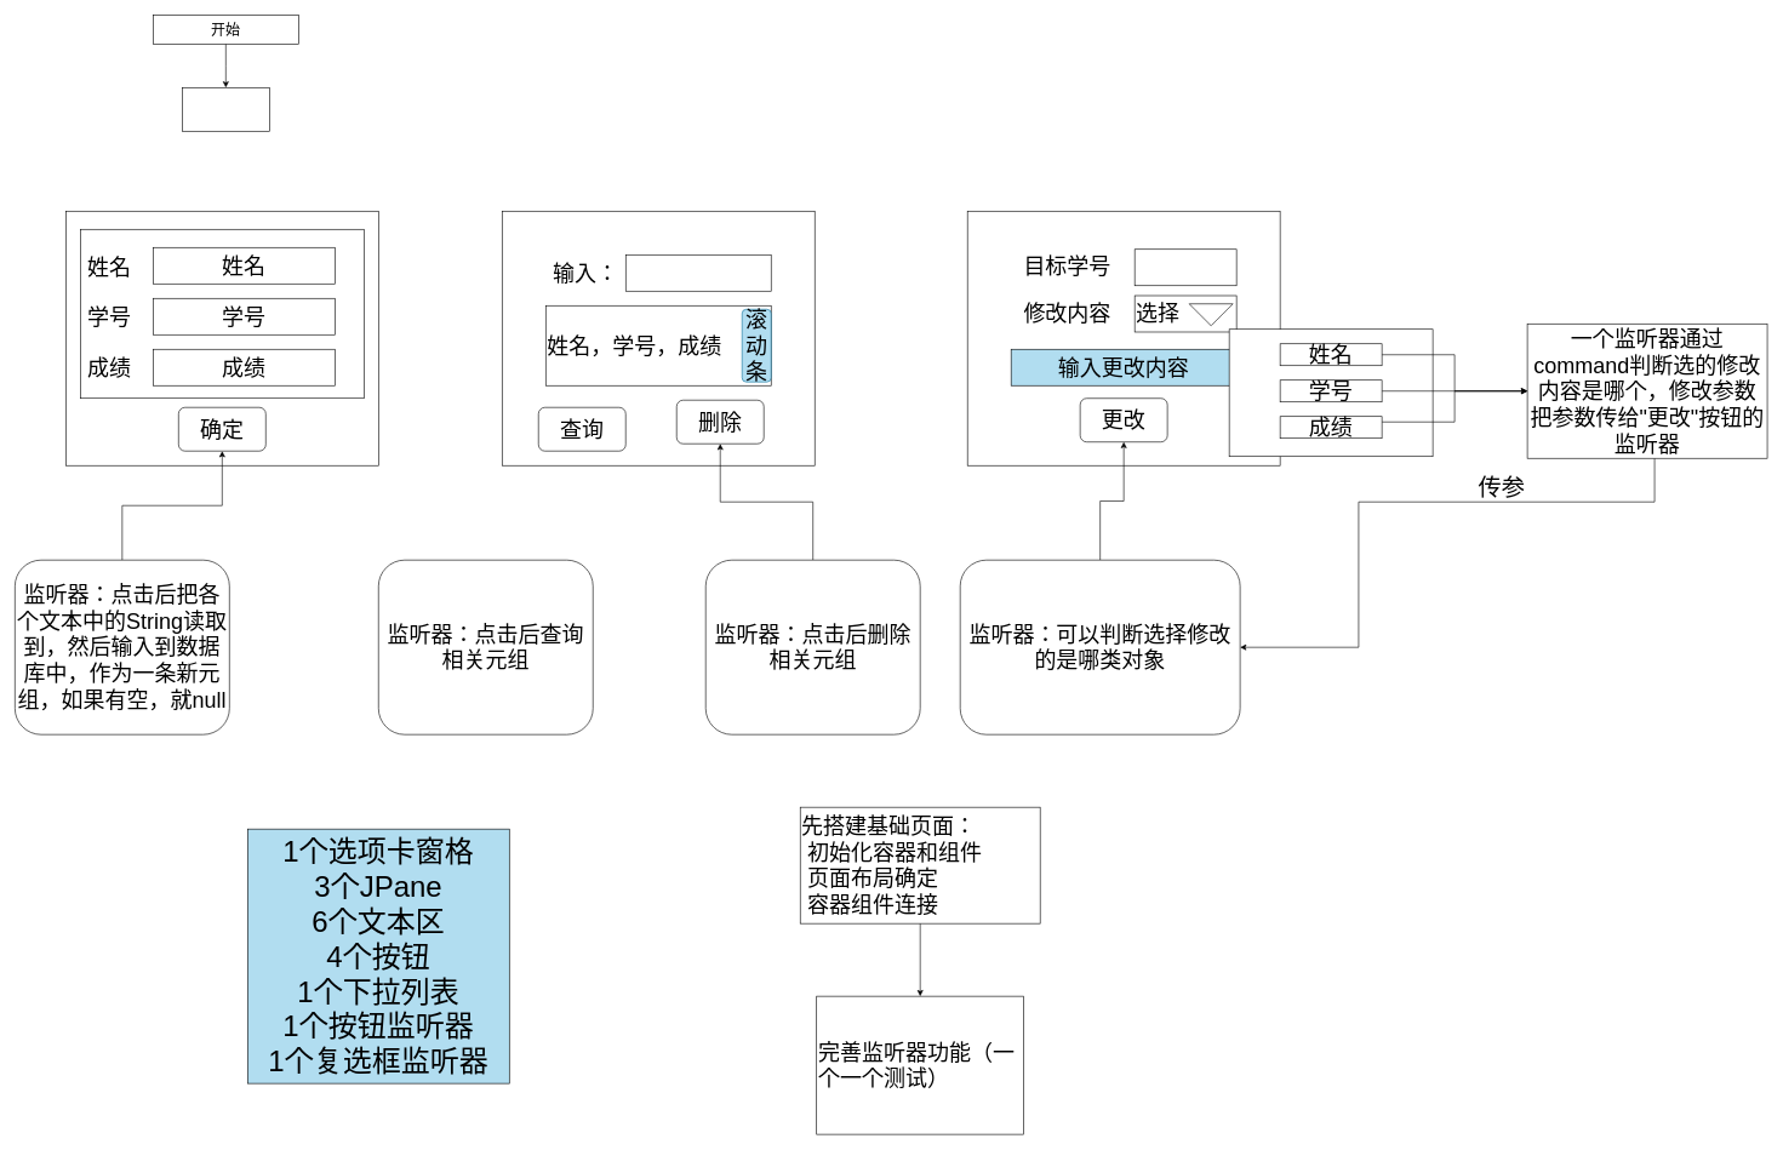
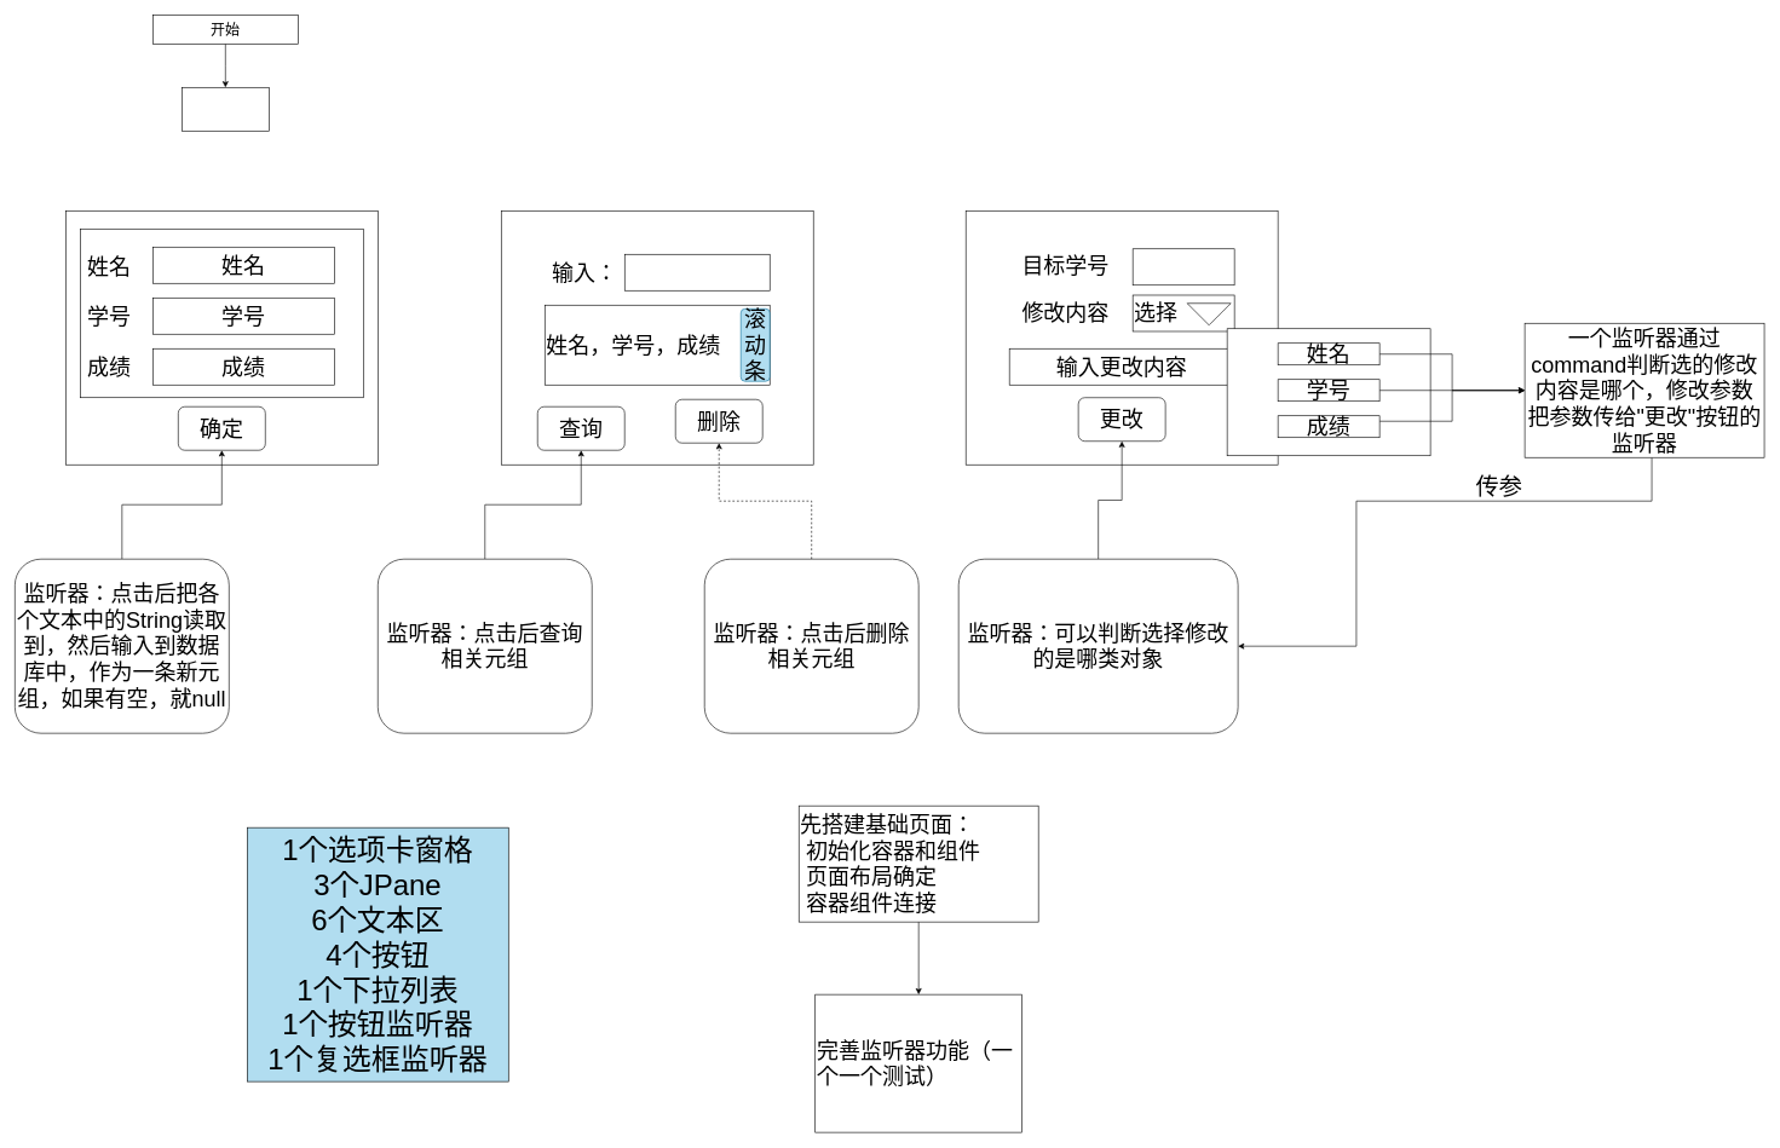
  <mxCell id="0" />
  <mxCell id="1" parent="0" />
  <mxCell id="2" style="edgeStyle=orthogonalEdgeStyle;rounded=0;orthogonalLoop=1;jettySize=auto;html=1;fontSize=20;" edge="1" parent="1" source="3"><mxGeometry relative="1" as="geometry"><mxPoint x="310" y="120" as="targetPoint" /></mxGeometry></mxCell>
  <mxCell id="3" value="&lt;font style=&quot;font-size: 20px;&quot;&gt;开始&lt;/font&gt;" style="rounded=0;whiteSpace=wrap;html=1;" vertex="1" parent="1"><mxGeometry x="210" y="20" width="200" height="40" as="geometry" /></mxCell>
  <mxCell id="4" value="" style="rounded=0;whiteSpace=wrap;html=1;fontSize=20;" vertex="1" parent="1"><mxGeometry x="250" y="120" width="120" height="60" as="geometry" /></mxCell>
  <mxCell id="5" value="" style="rounded=0;whiteSpace=wrap;html=1;fontSize=20;" vertex="1" parent="1"><mxGeometry x="90" y="290" width="430" height="350" as="geometry" /></mxCell>
  <mxCell id="6" value="&lt;font style=&quot;font-size: 30px;&quot;&gt;姓名&lt;/font&gt;" style="rounded=0;whiteSpace=wrap;html=1;fontSize=20;" vertex="1" parent="1"><mxGeometry x="210" y="340" width="250" height="50" as="geometry" /></mxCell>
  <mxCell id="7" value="&lt;font style=&quot;font-size: 30px;&quot;&gt;成绩&lt;/font&gt;" style="rounded=0;whiteSpace=wrap;html=1;fontSize=20;" vertex="1" parent="1"><mxGeometry x="210" y="480" width="250" height="50" as="geometry" /></mxCell>
  <mxCell id="8" value="&lt;font style=&quot;font-size: 30px;&quot;&gt;学号&lt;/font&gt;" style="rounded=0;whiteSpace=wrap;html=1;fontSize=20;" vertex="1" parent="1"><mxGeometry x="210" y="410" width="250" height="50" as="geometry" /></mxCell>
  <mxCell id="9" value="&lt;font style=&quot;font-size: 30px;&quot;&gt;确定&lt;/font&gt;" style="rounded=1;whiteSpace=wrap;html=1;fontSize=20;" vertex="1" parent="1"><mxGeometry x="245" y="560" width="120" height="60" as="geometry" /></mxCell>
  <mxCell id="10" value="" style="rounded=0;whiteSpace=wrap;html=1;fontSize=20;" vertex="1" parent="1"><mxGeometry x="690" y="290" width="430" height="350" as="geometry" /></mxCell>
  <mxCell id="11" value="" style="rounded=0;whiteSpace=wrap;html=1;fontSize=20;" vertex="1" parent="1"><mxGeometry x="860" y="350" width="200" height="50" as="geometry" /></mxCell>
  <mxCell id="12" value="&lt;font style=&quot;font-size: 30px;&quot;&gt;查询&lt;/font&gt;" style="rounded=1;whiteSpace=wrap;html=1;fontSize=20;" vertex="1" parent="1"><mxGeometry x="740" y="560" width="120" height="60" as="geometry" /></mxCell>
  <mxCell id="13" value="&lt;font style=&quot;font-size: 30px;&quot;&gt;姓名，学号，成绩&lt;/font&gt;" style="rounded=0;whiteSpace=wrap;html=1;fontSize=20;align=left;" vertex="1" parent="1"><mxGeometry x="750" y="420" width="310" height="110" as="geometry" /></mxCell>
  <mxCell id="14" value="&lt;font style=&quot;font-size: 30px;&quot;&gt;删除&lt;/font&gt;" style="rounded=1;whiteSpace=wrap;html=1;fontSize=20;" vertex="1" parent="1"><mxGeometry x="930" y="550" width="120" height="60" as="geometry" /></mxCell>
  <mxCell id="15" style="edgeStyle=orthogonalEdgeStyle;rounded=0;orthogonalLoop=1;jettySize=auto;html=1;entryX=0.5;entryY=1;entryDx=0;entryDy=0;fontSize=20;" edge="1" parent="1" source="16" target="9"><mxGeometry relative="1" as="geometry" /></mxCell>
  <mxCell id="16" value="&lt;font style=&quot;font-size: 30px;&quot;&gt;监听器：点击后把各个文本中的String读取到，然后输入到数据库中，作为一条新元组，如果有空，就null&lt;/font&gt;" style="whiteSpace=wrap;html=1;fontSize=20;rounded=1;" vertex="1" parent="1"><mxGeometry x="20" y="770" width="295" height="240" as="geometry" /></mxCell>
+ <mxCell id="17" style="edgeStyle=orthogonalEdgeStyle;rounded=0;orthogonalLoop=1;jettySize=auto;html=1;fontSize=20;entryX=0.5;entryY=1;entryDx=0;entryDy=0;" edge="1" parent="1" source="18" target="12"><mxGeometry relative="1" as="geometry"><mxPoint x="667.5" y="750" as="targetPoint" /></mxGeometry></mxCell>
  <mxCell id="18" value="&lt;font style=&quot;font-size: 30px;&quot;&gt;监听器：点击后查询相关元组&lt;/font&gt;" style="whiteSpace=wrap;html=1;fontSize=20;rounded=1;" vertex="1" parent="1"><mxGeometry x="520" y="770" width="295" height="240" as="geometry" /></mxCell>
- <mxCell id="19" style="edgeStyle=orthogonalEdgeStyle;rounded=0;orthogonalLoop=1;jettySize=auto;html=1;entryX=0.5;entryY=1;entryDx=0;entryDy=0;fontSize=20;" edge="1" parent="1" source="20" target="14"><mxGeometry relative="1" as="geometry" /></mxCell>
+ <mxCell id="19" style="edgeStyle=orthogonalEdgeStyle;rounded=0;orthogonalLoop=1;jettySize=auto;html=1;entryX=0.5;entryY=1;entryDx=0;entryDy=0;fontSize=20;dashed=1;" edge="1" parent="1" source="20" target="14"><mxGeometry relative="1" as="geometry" /></mxCell>
  <mxCell id="20" value="&lt;font style=&quot;font-size: 30px;&quot;&gt;监听器：点击后删除相关元组&lt;/font&gt;" style="whiteSpace=wrap;html=1;fontSize=20;rounded=1;" vertex="1" parent="1"><mxGeometry x="970" y="770" width="295" height="240" as="geometry" /></mxCell>
  <mxCell id="21" value="&lt;font style=&quot;font-size: 40px;&quot;&gt;1个选项卡窗格&lt;br&gt;3个JPane&lt;br&gt;6个文本区&lt;br&gt;4个按钮&lt;br&gt;1个下拉列表&lt;br&gt;1个按钮监听器&lt;br&gt;1个复选框监听器&lt;br&gt;&lt;/font&gt;" style="rounded=0;whiteSpace=wrap;html=1;fontSize=20;fillColor=#b1ddf0;" vertex="1" parent="1"><mxGeometry x="340" y="1140" width="360" height="350" as="geometry" /></mxCell>
  <mxCell id="22" value="" style="rounded=0;whiteSpace=wrap;html=1;fontSize=20;" vertex="1" parent="1"><mxGeometry x="1330" y="290" width="430" height="350" as="geometry" /></mxCell>
  <mxCell id="23" value="&lt;font style=&quot;font-size: 30px;&quot;&gt;选择&lt;/font&gt;" style="rounded=0;whiteSpace=wrap;html=1;fontSize=20;align=left;" vertex="1" parent="1"><mxGeometry x="1560" y="406.25" width="140" height="50" as="geometry" /></mxCell>
  <mxCell id="24" value="" style="triangle;whiteSpace=wrap;html=1;fontSize=20;rotation=90;" vertex="1" parent="1"><mxGeometry x="1650" y="402.5" width="30" height="60" as="geometry" /></mxCell>
- <mxCell id="25" value="&lt;font style=&quot;font-size: 30px;&quot;&gt;输入更改内容&lt;/font&gt;" style="rounded=0;whiteSpace=wrap;html=1;fontSize=20;fillColor=#b1ddf0;" vertex="1" parent="1"><mxGeometry x="1390" y="480" width="310" height="50" as="geometry" /></mxCell>
+ <mxCell id="25" value="&lt;font style=&quot;font-size: 30px;&quot;&gt;输入更改内容&lt;/font&gt;" style="rounded=0;whiteSpace=wrap;html=1;fontSize=20;" vertex="1" parent="1"><mxGeometry x="1390" y="480" width="310" height="50" as="geometry" /></mxCell>
  <mxCell id="26" value="&lt;font style=&quot;font-size: 30px;&quot;&gt;更改&lt;/font&gt;" style="rounded=1;whiteSpace=wrap;html=1;fontSize=20;" vertex="1" parent="1"><mxGeometry x="1485" y="547.5" width="120" height="60" as="geometry" /></mxCell>
  <mxCell id="27" value="" style="rounded=0;whiteSpace=wrap;html=1;fontSize=20;" vertex="1" parent="1"><mxGeometry x="1690" y="452.5" width="280" height="175" as="geometry" /></mxCell>
  <mxCell id="28" style="edgeStyle=orthogonalEdgeStyle;rounded=0;orthogonalLoop=1;jettySize=auto;html=1;exitX=1;exitY=0.5;exitDx=0;exitDy=0;fontSize=20;" edge="1" parent="1" source="29" target="37"><mxGeometry relative="1" as="geometry"><mxPoint x="2090" y="450" as="targetPoint" /></mxGeometry></mxCell>
  <mxCell id="29" value="&lt;font style=&quot;font-size: 30px;&quot;&gt;姓名&lt;/font&gt;" style="rounded=0;whiteSpace=wrap;html=1;fontSize=20;" vertex="1" parent="1"><mxGeometry x="1760" y="472.5" width="140" height="30" as="geometry" /></mxCell>
  <mxCell id="30" style="edgeStyle=orthogonalEdgeStyle;rounded=0;orthogonalLoop=1;jettySize=auto;html=1;exitX=1;exitY=0.25;exitDx=0;exitDy=0;fontSize=20;" edge="1" parent="1" source="31" target="37"><mxGeometry relative="1" as="geometry" /></mxCell>
  <mxCell id="31" value="&lt;font style=&quot;font-size: 30px;&quot;&gt;成绩&lt;/font&gt;" style="rounded=0;whiteSpace=wrap;html=1;fontSize=20;" vertex="1" parent="1"><mxGeometry x="1760" y="572.5" width="140" height="30" as="geometry" /></mxCell>
  <mxCell id="32" style="edgeStyle=orthogonalEdgeStyle;rounded=0;orthogonalLoop=1;jettySize=auto;html=1;exitX=1;exitY=0.5;exitDx=0;exitDy=0;entryX=0;entryY=0.5;entryDx=0;entryDy=0;fontSize=20;" edge="1" parent="1" source="33" target="37"><mxGeometry relative="1" as="geometry" /></mxCell>
  <mxCell id="33" value="&lt;font style=&quot;font-size: 30px;&quot;&gt;学号&lt;/font&gt;" style="rounded=0;whiteSpace=wrap;html=1;fontSize=20;" vertex="1" parent="1"><mxGeometry x="1760" y="522.5" width="140" height="30" as="geometry" /></mxCell>
  <mxCell id="34" style="edgeStyle=orthogonalEdgeStyle;rounded=0;orthogonalLoop=1;jettySize=auto;html=1;entryX=0.5;entryY=1;entryDx=0;entryDy=0;fontSize=20;" edge="1" parent="1" source="35" target="26"><mxGeometry relative="1" as="geometry" /></mxCell>
  <mxCell id="35" value="&lt;font style=&quot;font-size: 30px;&quot;&gt;监听器：可以判断选择修改的是哪类对象&lt;/font&gt;" style="whiteSpace=wrap;html=1;fontSize=20;rounded=1;" vertex="1" parent="1"><mxGeometry x="1320" y="770" width="385" height="240" as="geometry" /></mxCell>
  <mxCell id="36" style="edgeStyle=orthogonalEdgeStyle;rounded=0;orthogonalLoop=1;jettySize=auto;html=1;entryX=1;entryY=0.5;entryDx=0;entryDy=0;fontSize=20;" edge="1" parent="1" source="37" target="35"><mxGeometry relative="1" as="geometry"><Array as="points"><mxPoint x="2275" y="690" /><mxPoint x="1868" y="690" /><mxPoint x="1868" y="890" /></Array></mxGeometry></mxCell>
  <mxCell id="37" value="&lt;font style=&quot;font-size: 30px;&quot;&gt;一个监听器通过command判断选的修改内容是哪个，修改参数把参数传给&quot;更改&quot;按钮的监听器&lt;/font&gt;" style="rounded=0;whiteSpace=wrap;html=1;fontSize=20;" vertex="1" parent="1"><mxGeometry x="2100" y="445" width="330" height="185" as="geometry" /></mxCell>
  <mxCell id="38" value="&lt;font style=&quot;font-size: 32px;&quot;&gt;传参&lt;/font&gt;" style="text;html=1;strokeColor=none;fillColor=none;align=center;verticalAlign=middle;whiteSpace=wrap;rounded=0;fontSize=20;" vertex="1" parent="1"><mxGeometry x="1980" y="620" width="170" height="100" as="geometry" /></mxCell>
  <mxCell id="39" value="" style="edgeStyle=orthogonalEdgeStyle;rounded=0;orthogonalLoop=1;jettySize=auto;html=1;fontSize=30;" edge="1" parent="1" source="40" target="41"><mxGeometry relative="1" as="geometry" /></mxCell>
  <mxCell id="40" value="先搭建基础页面：&lt;br&gt;&lt;div style=&quot;&quot;&gt;&lt;span style=&quot;background-color: initial; white-space: pre;&quot;&gt; &lt;/span&gt;&lt;span style=&quot;background-color: initial;&quot;&gt;初始化容器和组件&lt;/span&gt;&lt;/div&gt;&lt;div style=&quot;&quot;&gt;&lt;span style=&quot;background-color: initial;&quot;&gt;&lt;span style=&quot;white-space: pre;&quot;&gt; &lt;/span&gt;页面布局确定&lt;br&gt;&lt;/span&gt;&lt;/div&gt;&lt;div style=&quot;&quot;&gt;&lt;span style=&quot;background-color: initial;&quot;&gt;&lt;span style=&quot;white-space: pre;&quot;&gt; &lt;/span&gt;容器组件连接&lt;/span&gt;&lt;/div&gt;" style="rounded=0;whiteSpace=wrap;html=1;fontSize=30;align=left;horizontal=1;labelPosition=center;verticalLabelPosition=middle;verticalAlign=middle;" vertex="1" parent="1"><mxGeometry x="1100" y="1110" width="330" height="160" as="geometry" /></mxCell>
  <mxCell id="41" value="完善监听器功能（一个一个测试）" style="whiteSpace=wrap;html=1;fontSize=30;align=left;rounded=0;" vertex="1" parent="1"><mxGeometry x="1122.5" y="1370" width="285" height="190" as="geometry" /></mxCell>
  <mxCell id="42" value="姓名" style="text;html=1;strokeColor=none;fillColor=none;align=center;verticalAlign=middle;whiteSpace=wrap;rounded=0;fontSize=30;" vertex="1" parent="1"><mxGeometry x="110" y="352.5" width="80" height="30" as="geometry" /></mxCell>
  <mxCell id="43" value="学号&lt;span style=&quot;color: rgba(0, 0, 0, 0); font-family: monospace; font-size: 0px; text-align: start;&quot;&gt;%3CmxGraphModel%3E%3Croot%3E%3CmxCell%20id%3D%220%22%2F%3E%3CmxCell%20id%3D%221%22%20parent%3D%220%22%2F%3E%3CmxCell%20id%3D%222%22%20value%3D%22%E5%A7%93%E5%90%8D%22%20style%3D%22text%3Bhtml%3D1%3BstrokeColor%3Dnone%3BfillColor%3Dnone%3Balign%3Dcenter%3BverticalAlign%3Dmiddle%3BwhiteSpace%3Dwrap%3Brounded%3D0%3BfontSize%3D30%3B%22%20vertex%3D%221%22%20parent%3D%221%22%3E%3CmxGeometry%20x%3D%22220%22%20y%3D%22452.5%22%20width%3D%2280%22%20height%3D%2230%22%20as%3D%22geometry%22%2F%3E%3C%2FmxCell%3E%3C%2Froot%3E%3C%2FmxGraphModel%3E&lt;/span&gt;" style="text;html=1;strokeColor=none;fillColor=none;align=center;verticalAlign=middle;whiteSpace=wrap;rounded=0;fontSize=30;" vertex="1" parent="1"><mxGeometry x="110" y="420" width="80" height="30" as="geometry" /></mxCell>
  <mxCell id="44" value="成绩" style="text;html=1;strokeColor=none;fillColor=none;align=center;verticalAlign=middle;whiteSpace=wrap;rounded=0;fontSize=30;" vertex="1" parent="1"><mxGeometry x="110" y="490" width="80" height="30" as="geometry" /></mxCell>
  <mxCell id="45" value="" style="rounded=0;whiteSpace=wrap;html=1;fontSize=30;fillColor=none;" vertex="1" parent="1"><mxGeometry x="110" y="315" width="390" height="232.5" as="geometry" /></mxCell>
  <mxCell id="46" value="输入：" style="text;html=1;strokeColor=none;fillColor=none;align=center;verticalAlign=middle;whiteSpace=wrap;rounded=0;fontSize=30;" vertex="1" parent="1"><mxGeometry x="740" y="360" width="130" height="32.5" as="geometry" /></mxCell>
  <mxCell id="47" value="修改内容" style="text;html=1;strokeColor=none;fillColor=none;align=center;verticalAlign=middle;whiteSpace=wrap;rounded=0;fontSize=30;" vertex="1" parent="1"><mxGeometry x="1395" y="416.25" width="145" height="30" as="geometry" /></mxCell>
  <mxCell id="48" value="目标学号" style="text;html=1;strokeColor=none;fillColor=none;align=center;verticalAlign=middle;whiteSpace=wrap;rounded=0;fontSize=30;" vertex="1" parent="1"><mxGeometry x="1395" y="350" width="145" height="30" as="geometry" /></mxCell>
  <mxCell id="49" value="" style="rounded=0;whiteSpace=wrap;html=1;fontSize=20;align=left;" vertex="1" parent="1"><mxGeometry x="1560" y="342.5" width="140" height="50" as="geometry" /></mxCell>
  <mxCell id="50" style="edgeStyle=orthogonalEdgeStyle;rounded=0;orthogonalLoop=1;jettySize=auto;html=1;exitX=0.5;exitY=1;exitDx=0;exitDy=0;fontSize=30;" edge="1" parent="1" source="46" target="46"><mxGeometry relative="1" as="geometry" /></mxCell>
  <mxCell id="51" value="滚动条" style="rounded=1;whiteSpace=wrap;html=1;fontSize=30;fillColor=#b1ddf0;strokeColor=#10739e;" vertex="1" parent="1"><mxGeometry x="1020" y="425" width="40" height="100" as="geometry" /></mxCell>
